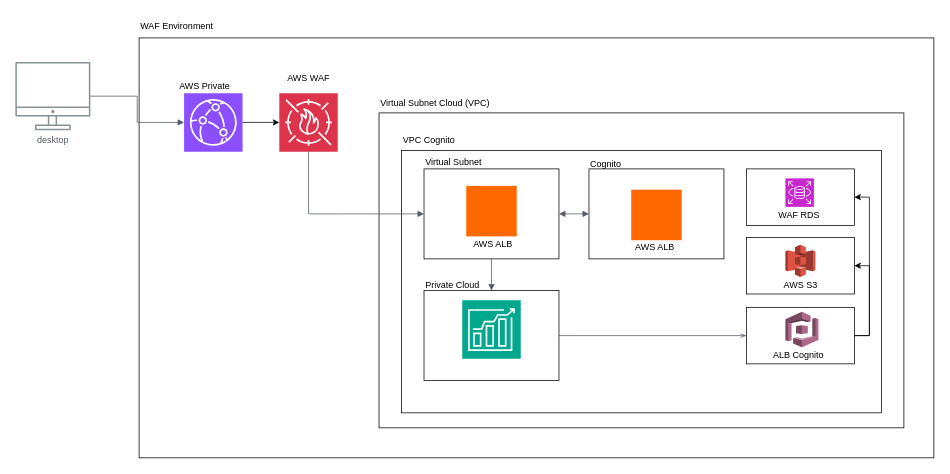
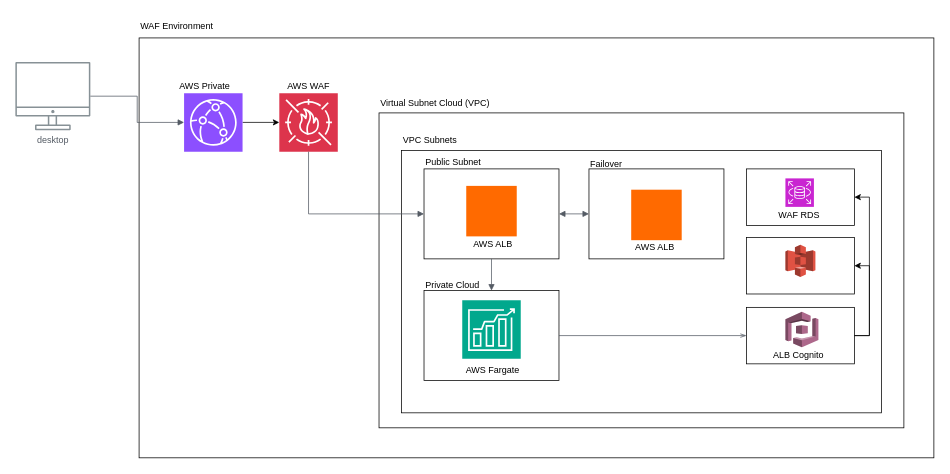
  <mxCell id="0" />
  <mxCell id="1" parent="0" />
  <mxCell id="2" value="" style="whiteSpace=wrap;html=1;fillColor=none;" vertex="1" parent="1"><mxGeometry x="185" y="50" width="1060" height="560" as="geometry" /></mxCell>
  <mxCell id="3" value="" style="whiteSpace=wrap;html=1;fillColor=none;" vertex="1" parent="1"><mxGeometry x="505" y="150" width="700" height="420" as="geometry" /></mxCell>
  <mxCell id="4" value="" style="whiteSpace=wrap;html=1;fillColor=none;" vertex="1" parent="1"><mxGeometry x="535" y="200" width="640" height="350" as="geometry" /></mxCell>
  <mxCell id="5" value="" style="whiteSpace=wrap;html=1;fillColor=none;" vertex="1" parent="1"><mxGeometry x="995" y="224.67" width="144" height="75.33" as="geometry" /></mxCell>
  <mxCell id="6" value="" style="whiteSpace=wrap;html=1;fillColor=none;" vertex="1" parent="1"><mxGeometry x="995" y="409.34" width="144" height="75.33" as="geometry" /></mxCell>
  <mxCell id="7" value="" style="whiteSpace=wrap;html=1;fillColor=none;" vertex="1" parent="1"><mxGeometry x="995" y="316.17" width="144" height="75.33" as="geometry" /></mxCell>
  <mxCell id="8" value="" style="whiteSpace=wrap;html=1;fillColor=none;" vertex="1" parent="1"><mxGeometry x="565" y="224.67" width="180" height="120" as="geometry" /></mxCell>
  <mxCell id="9" value="desktop" style="sketch=0;outlineConnect=0;gradientColor=none;fontColor=#545B64;strokeColor=none;fillColor=#879196;dashed=0;verticalLabelPosition=bottom;verticalAlign=top;align=center;html=1;fontSize=12;fontStyle=0;aspect=fixed;shape=mxgraph.aws4.illustration_desktop;pointerEvents=1" vertex="1" parent="1"><mxGeometry x="20" y="82.16" width="100" height="91" as="geometry" /></mxCell>
  <mxCell id="10" value="" style="sketch=0;points=[[0,0,0],[0.25,0,0],[0.5,0,0],[0.75,0,0],[1,0,0],[0,1,0],[0.25,1,0],[0.5,1,0],[0.75,1,0],[1,1,0],[0,0.25,0],[0,0.5,0],[0,0.75,0],[1,0.25,0],[1,0.5,0],[1,0.75,0]];outlineConnect=0;fontColor=#232F3E;fillColor=#DD344C;strokeColor=#ffffff;dashed=0;verticalLabelPosition=bottom;verticalAlign=top;align=center;html=1;fontSize=12;fontStyle=0;aspect=fixed;shape=mxgraph.aws4.resourceIcon;resIcon=mxgraph.aws4.waf;" vertex="1" parent="1"><mxGeometry x="372" y="123.66" width="78" height="78" as="geometry" /></mxCell>
  <mxCell id="11" value="" style="edgeStyle=orthogonalEdgeStyle;rounded=0;orthogonalLoop=1;jettySize=auto;html=1;" edge="1" parent="1" source="12" target="10"><mxGeometry relative="1" as="geometry" /></mxCell>
  <mxCell id="12" value="" style="sketch=0;points=[[0,0,0],[0.25,0,0],[0.5,0,0],[0.75,0,0],[1,0,0],[0,1,0],[0.25,1,0],[0.5,1,0],[0.75,1,0],[1,1,0],[0,0.25,0],[0,0.5,0],[0,0.75,0],[1,0.25,0],[1,0.5,0],[1,0.75,0]];outlineConnect=0;fontColor=#232F3E;fillColor=#8C4FFF;strokeColor=#ffffff;dashed=0;verticalLabelPosition=bottom;verticalAlign=top;align=center;html=1;fontSize=12;fontStyle=0;aspect=fixed;shape=mxgraph.aws4.resourceIcon;resIcon=mxgraph.aws4.cloudfront;" vertex="1" parent="1"><mxGeometry x="245" y="123.66" width="78" height="78" as="geometry" /></mxCell>
  <mxCell id="13" value="" style="points=[];aspect=fixed;html=1;align=center;shadow=0;dashed=0;fillColor=#FF6A00;strokeColor=none;shape=mxgraph.alibaba_cloud.alb_application_load_balancer_02;" vertex="1" parent="1"><mxGeometry x="621.33" y="247.33" width="67.34" height="67.34" as="geometry" /></mxCell>
  <mxCell id="14" value="Virtual Subnet Cloud (VPC)" style="text;html=1;whiteSpace=wrap;strokeColor=none;fillColor=none;align=left;verticalAlign=middle;rounded=0;" vertex="1" parent="1"><mxGeometry x="505" y="123.66" width="160" height="26.34" as="geometry" /></mxCell>
  <mxCell id="15" value="WAF Environment" style="text;html=1;whiteSpace=wrap;strokeColor=none;fillColor=none;align=left;verticalAlign=middle;rounded=0;" vertex="1" parent="1"><mxGeometry x="185" y="20" width="160" height="30" as="geometry" /></mxCell>
  <mxCell id="16" value="" style="edgeStyle=orthogonalEdgeStyle;html=1;endArrow=block;elbow=vertical;startArrow=none;endFill=1;strokeColor=#545B64;rounded=0;entryX=0;entryY=0.5;entryDx=0;entryDy=0;entryPerimeter=0;" edge="1" parent="1" source="9" target="12"><mxGeometry width="100" relative="1" as="geometry"><mxPoint x="175" y="163" as="sourcePoint" /><mxPoint x="255" y="169" as="targetPoint" /><Array as="points" /></mxGeometry></mxCell>
- <mxCell id="17" value="AWS WAF" style="text;html=1;whiteSpace=wrap;strokeColor=none;fillColor=none;align=left;verticalAlign=middle;rounded=0;" vertex="1" parent="1"><mxGeometry x="381" y="93.66" width="60" height="20" as="geometry" /></mxCell>
+ <mxCell id="17" value="AWS WAF" style="text;html=1;whiteSpace=wrap;strokeColor=none;fillColor=none;align=left;verticalAlign=middle;rounded=0;" vertex="1" parent="1"><mxGeometry x="381" y="103.66" width="60" height="20" as="geometry" /></mxCell>
  <mxCell id="18" value="AWS Private" style="text;html=1;whiteSpace=wrap;strokeColor=none;fillColor=none;align=left;verticalAlign=middle;rounded=0;" vertex="1" parent="1"><mxGeometry x="236.5" y="103.66" width="101" height="20" as="geometry" /></mxCell>
  <mxCell id="19" value="AWS ALB" style="text;html=1;whiteSpace=wrap;strokeColor=none;fillColor=none;align=left;verticalAlign=middle;rounded=0;" vertex="1" parent="1"><mxGeometry x="628.67" y="314.67" width="60" height="20" as="geometry" /></mxCell>
- <mxCell id="20" value="VPC Cognito" style="text;html=1;whiteSpace=wrap;strokeColor=none;fillColor=none;align=left;verticalAlign=middle;rounded=0;" vertex="1" parent="1"><mxGeometry x="535" y="166.33" width="160" height="38.34" as="geometry" /></mxCell>
+ <mxCell id="20" value="VPC Subnets" style="text;html=1;whiteSpace=wrap;strokeColor=none;fillColor=none;align=left;verticalAlign=middle;rounded=0;" vertex="1" parent="1"><mxGeometry x="535" y="166.33" width="160" height="38.34" as="geometry" /></mxCell>
  <mxCell id="21" value="" style="whiteSpace=wrap;html=1;fillColor=none;" vertex="1" parent="1"><mxGeometry x="565" y="387.01" width="180" height="120" as="geometry" /></mxCell>
- <mxCell id="22" value="Virtual Subnet" style="text;html=1;whiteSpace=wrap;strokeColor=none;fillColor=none;align=left;verticalAlign=middle;rounded=0;" vertex="1" parent="1"><mxGeometry x="565" y="196.33" width="160" height="38.34" as="geometry" /></mxCell>
+ <mxCell id="22" value="Public Subnet" style="text;html=1;whiteSpace=wrap;strokeColor=none;fillColor=none;align=left;verticalAlign=middle;rounded=0;" vertex="1" parent="1"><mxGeometry x="565" y="196.33" width="160" height="38.34" as="geometry" /></mxCell>
  <mxCell id="23" value="Private Cloud" style="text;html=1;whiteSpace=wrap;strokeColor=none;fillColor=none;align=left;verticalAlign=middle;rounded=0;" vertex="1" parent="1"><mxGeometry x="565" y="360.42" width="160" height="38.34" as="geometry" /></mxCell>
  <mxCell id="24" value="" style="sketch=0;points=[[0,0,0],[0.25,0,0],[0.5,0,0],[0.75,0,0],[1,0,0],[0,1,0],[0.25,1,0],[0.5,1,0],[0.75,1,0],[1,1,0],[0,0.25,0],[0,0.5,0],[0,0.75,0],[1,0.25,0],[1,0.5,0],[1,0.75,0]];outlineConnect=0;fontColor=#232F3E;fillColor=#01A88D;strokeColor=#ffffff;dashed=0;verticalLabelPosition=bottom;verticalAlign=top;align=center;html=1;fontSize=12;fontStyle=0;aspect=fixed;shape=mxgraph.aws4.resourceIcon;resIcon=mxgraph.aws4.forecast;" vertex="1" parent="1"><mxGeometry x="616" y="400" width="78" height="78" as="geometry" /></mxCell>
+ <mxCell id="25" value="AWS Fargate" style="text;html=1;whiteSpace=wrap;strokeColor=none;fillColor=none;align=left;verticalAlign=middle;rounded=0;" vertex="1" parent="1"><mxGeometry x="618.67" y="482.67" width="80" height="20" as="geometry" /></mxCell>
  <mxCell id="26" value="" style="edgeStyle=orthogonalEdgeStyle;html=1;endArrow=block;elbow=vertical;startArrow=none;endFill=1;strokeColor=#545B64;rounded=0;entryX=0;entryY=0.5;entryDx=0;entryDy=0;exitX=0.5;exitY=1;exitDx=0;exitDy=0;exitPerimeter=0;" edge="1" parent="1" source="10" target="8"><mxGeometry width="100" relative="1" as="geometry"><mxPoint x="95" y="290" as="sourcePoint" /><mxPoint x="288" y="200" as="targetPoint" /><Array as="points" /></mxGeometry></mxCell>
  <mxCell id="27" value="" style="edgeStyle=orthogonalEdgeStyle;html=1;endArrow=block;elbow=vertical;startArrow=none;endFill=1;strokeColor=#545B64;rounded=0;entryX=0.5;entryY=0;entryDx=0;entryDy=0;exitX=0.5;exitY=1;exitDx=0;exitDy=0;" edge="1" parent="1" source="8" target="21"><mxGeometry width="100" relative="1" as="geometry"><mxPoint x="155" y="160" as="sourcePoint" /><mxPoint x="268" y="160" as="targetPoint" /><Array as="points" /></mxGeometry></mxCell>
  <mxCell id="28" value="" style="outlineConnect=0;dashed=0;verticalLabelPosition=bottom;verticalAlign=top;align=center;html=1;shape=mxgraph.aws3.cognito;fillColor=#AD688B;gradientColor=none;" vertex="1" parent="1"><mxGeometry x="1047" y="415.34" width="44" height="47.33" as="geometry" /></mxCell>
  <mxCell id="29" value="ALB Cognito" style="text;html=1;whiteSpace=wrap;strokeColor=none;fillColor=none;align=left;verticalAlign=middle;rounded=0;" vertex="1" parent="1"><mxGeometry x="1029" y="462.67" width="80" height="20" as="geometry" /></mxCell>
  <mxCell id="30" value="" style="outlineConnect=0;dashed=0;verticalLabelPosition=bottom;verticalAlign=top;align=center;html=1;shape=mxgraph.aws3.s3;fillColor=#E05243;gradientColor=none;" vertex="1" parent="1"><mxGeometry x="1047" y="325.84" width="40" height="43" as="geometry" /></mxCell>
- <mxCell id="31" value="AWS S3" style="text;html=1;whiteSpace=wrap;strokeColor=none;fillColor=none;align=left;verticalAlign=middle;rounded=0;" vertex="1" parent="1"><mxGeometry x="1043" y="368.84" width="50" height="21.5" as="geometry" /></mxCell>
  <mxCell id="32" value="" style="sketch=0;points=[[0,0,0],[0.25,0,0],[0.5,0,0],[0.75,0,0],[1,0,0],[0,1,0],[0.25,1,0],[0.5,1,0],[0.75,1,0],[1,1,0],[0,0.25,0],[0,0.5,0],[0,0.75,0],[1,0.25,0],[1,0.5,0],[1,0.75,0]];outlineConnect=0;fontColor=#232F3E;fillColor=#C925D1;strokeColor=#ffffff;dashed=0;verticalLabelPosition=bottom;verticalAlign=top;align=center;html=1;fontSize=12;fontStyle=0;aspect=fixed;shape=mxgraph.aws4.resourceIcon;resIcon=mxgraph.aws4.rds;" vertex="1" parent="1"><mxGeometry x="1047" y="237.33" width="38" height="38" as="geometry" /></mxCell>
  <mxCell id="33" value="WAF RDS" style="text;html=1;whiteSpace=wrap;strokeColor=none;fillColor=none;align=left;verticalAlign=middle;rounded=0;" vertex="1" parent="1"><mxGeometry x="1036" y="275.33" width="60" height="21.5" as="geometry" /></mxCell>
  <mxCell id="34" value="" style="edgeStyle=orthogonalEdgeStyle;rounded=0;orthogonalLoop=1;jettySize=auto;html=1;entryX=1;entryY=0.5;entryDx=0;entryDy=0;exitX=1;exitY=0.5;exitDx=0;exitDy=0;" edge="1" parent="1" source="6" target="7"><mxGeometry relative="1" as="geometry"><mxPoint x="923" y="420" as="sourcePoint" /><mxPoint x="1025" y="442" as="targetPoint" /></mxGeometry></mxCell>
  <mxCell id="35" value="" style="edgeStyle=orthogonalEdgeStyle;rounded=0;orthogonalLoop=1;jettySize=auto;html=1;exitX=1;exitY=0.5;exitDx=0;exitDy=0;entryX=1;entryY=0.5;entryDx=0;entryDy=0;" edge="1" parent="1" source="6" target="5"><mxGeometry relative="1" as="geometry"><mxPoint x="1203" y="347" as="sourcePoint" /><mxPoint x="1203" y="260" as="targetPoint" /></mxGeometry></mxCell>
  <mxCell id="36" value="" style="whiteSpace=wrap;html=1;fillColor=none;" vertex="1" parent="1"><mxGeometry x="785" y="224.67" width="180" height="120" as="geometry" /></mxCell>
  <mxCell id="37" value="" style="points=[];aspect=fixed;html=1;align=center;shadow=0;dashed=0;fillColor=#FF6A00;strokeColor=none;shape=mxgraph.alibaba_cloud.alb_application_load_balancer_02;" vertex="1" parent="1"><mxGeometry x="841.33" y="252.41" width="67.34" height="67.34" as="geometry" /></mxCell>
  <mxCell id="38" value="AWS ALB" style="text;html=1;whiteSpace=wrap;strokeColor=none;fillColor=none;align=left;verticalAlign=middle;rounded=0;" vertex="1" parent="1"><mxGeometry x="845" y="319.75" width="60" height="20" as="geometry" /></mxCell>
- <mxCell id="39" value="Cognito" style="text;html=1;whiteSpace=wrap;strokeColor=none;fillColor=none;align=left;verticalAlign=middle;rounded=0;" vertex="1" parent="1"><mxGeometry x="785" y="198.99" width="160" height="38.34" as="geometry" /></mxCell>
+ <mxCell id="39" value="Failover" style="text;html=1;whiteSpace=wrap;strokeColor=none;fillColor=none;align=left;verticalAlign=middle;rounded=0;" vertex="1" parent="1"><mxGeometry x="785" y="198.99" width="160" height="38.34" as="geometry" /></mxCell>
  <mxCell id="40" value="" style="edgeStyle=orthogonalEdgeStyle;html=1;endArrow=block;elbow=vertical;startArrow=block;startFill=1;endFill=1;strokeColor=#545B64;rounded=0;entryX=0;entryY=0.5;entryDx=0;entryDy=0;exitX=1;exitY=0.5;exitDx=0;exitDy=0;" edge="1" parent="1" source="8" target="36"><mxGeometry width="100" relative="1" as="geometry"><mxPoint x="745" y="277" as="sourcePoint" /><mxPoint x="935" y="220" as="targetPoint" /></mxGeometry></mxCell>
  <mxCell id="41" value="" style="edgeStyle=orthogonalEdgeStyle;html=1;endArrow=openThin;elbow=vertical;startArrow=none;endFill=0;strokeColor=#545B64;rounded=0;exitX=1;exitY=0.5;exitDx=0;exitDy=0;entryX=0;entryY=0.5;entryDx=0;entryDy=0;" edge="1" parent="1" source="21" target="6"><mxGeometry width="100" relative="1" as="geometry"><mxPoint x="835" y="220" as="sourcePoint" /><mxPoint x="935" y="220" as="targetPoint" /></mxGeometry></mxCell>
